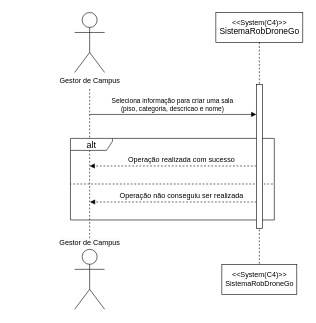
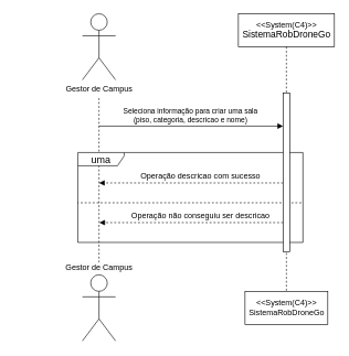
  <mxCell id="0" />
  <mxCell id="1" parent="0" />
  <mxCell id="2" value="&amp;lt;&amp;lt;System(C4)&amp;gt;&amp;gt;&lt;br style=&quot;border-color: var(--border-color);&quot;&gt;&lt;font style=&quot;font-size: 14px;&quot;&gt;SistemaRobDroneGo&lt;/font&gt;" style="shape=umlLifeline;perimeter=lifelinePerimeter;whiteSpace=wrap;html=1;container=1;dropTarget=0;collapsible=0;recursiveResize=0;outlineConnect=0;portConstraint=eastwest;newEdgeStyle={&quot;curved&quot;:0,&quot;rounded&quot;:0};size=50;" vertex="1" parent="1"><mxGeometry x="359.5" y="20" width="145" height="420" as="geometry" /></mxCell>
  <mxCell id="3" value="&amp;lt;&amp;lt;System(C4)&amp;gt;&amp;gt;&lt;br style=&quot;border-color: var(--border-color);&quot;&gt;SistemaRobDroneGo" style="shape=umlLifeline;perimeter=lifelinePerimeter;whiteSpace=wrap;html=1;container=1;dropTarget=0;collapsible=0;recursiveResize=0;outlineConnect=0;portConstraint=eastwest;newEdgeStyle={&quot;curved&quot;:0,&quot;rounded&quot;:0};size=60;" vertex="1" parent="1"><mxGeometry x="369.5" y="440" width="125" height="50" as="geometry" /></mxCell>
  <mxCell id="4" value="Gestor de Campus" style="shape=umlActor;verticalLabelPosition=bottom;verticalAlign=top;html=1;outlineConnect=0;" vertex="1" parent="1"><mxGeometry x="124" y="20" width="50" height="100" as="geometry" /></mxCell>
  <mxCell id="5" value="" style="line;strokeWidth=1;dashed=1;labelPosition=center;verticalLabelPosition=bottom;align=left;verticalAlign=top;spacingLeft=20;spacingTop=15;html=1;whiteSpace=wrap;rotation=-90;" vertex="1" parent="1"><mxGeometry x="20.25" y="268.75" width="257.5" height="10" as="geometry" /></mxCell>
  <mxCell id="6" value="Actor" style="shape=umlActor;verticalLabelPosition=bottom;verticalAlign=top;html=1;outlineConnect=0;textOpacity=0;" vertex="1" parent="1"><mxGeometry x="124" y="415" width="50" height="100" as="geometry" /></mxCell>
- <mxCell id="7" value="&lt;font style=&quot;font-size: 15px;&quot;&gt;alt&lt;/font&gt;" style="shape=umlFrame;whiteSpace=wrap;html=1;pointerEvents=0;recursiveResize=0;container=1;collapsible=0;width=70;align=center;height=20;" vertex="1" parent="1"><mxGeometry x="117" y="230" width="340" height="136" as="geometry" /></mxCell>
+ <mxCell id="7" value="&lt;font style=&quot;font-size: 15px;&quot;&gt;uma&lt;/font&gt;" style="shape=umlFrame;whiteSpace=wrap;html=1;pointerEvents=0;recursiveResize=0;container=1;collapsible=0;width=70;align=center;height=20;" vertex="1" parent="1"><mxGeometry x="117" y="230" width="340" height="136" as="geometry" /></mxCell>
  <mxCell id="8" value="" style="html=1;verticalAlign=bottom;labelBackgroundColor=none;endArrow=block;endFill=1;dashed=1;rounded=0;" edge="1" parent="7" source="14"><mxGeometry width="160" relative="1" as="geometry"><mxPoint x="308" y="106" as="sourcePoint" /><mxPoint x="32.5" y="106" as="targetPoint" /></mxGeometry></mxCell>
- <mxCell id="9" value="Operação não conseguiu ser realizada" style="text;html=1;align=center;verticalAlign=middle;resizable=0;points=[];autosize=1;strokeColor=none;fillColor=none;" vertex="1" parent="7"><mxGeometry x="70" y="81" width="230" height="30" as="geometry" /></mxCell>
- <mxCell id="10" value="Operação realizada com sucesso" style="text;html=1;align=center;verticalAlign=middle;resizable=0;points=[];autosize=1;strokeColor=none;fillColor=none;" vertex="1" parent="7"><mxGeometry x="85" y="21" width="200" height="30" as="geometry" /></mxCell>
+ <mxCell id="9" value="Operação não conseguiu ser descricao" style="text;html=1;align=center;verticalAlign=middle;resizable=0;points=[];autosize=1;strokeColor=none;fillColor=none;" vertex="1" parent="7"><mxGeometry x="70" y="81" width="230" height="30" as="geometry" /></mxCell>
+ <mxCell id="10" value="Operação descricao com sucesso" style="text;html=1;align=center;verticalAlign=middle;resizable=0;points=[];autosize=1;strokeColor=none;fillColor=none;" vertex="1" parent="7"><mxGeometry x="85" y="21" width="200" height="30" as="geometry" /></mxCell>
  <mxCell id="11" value="" style="html=1;verticalAlign=bottom;labelBackgroundColor=none;endArrow=block;endFill=1;dashed=1;rounded=0;" edge="1" parent="7" source="14"><mxGeometry width="160" relative="1" as="geometry"><mxPoint x="310" y="45.58" as="sourcePoint" /><mxPoint x="32" y="46" as="targetPoint" /></mxGeometry></mxCell>
  <mxCell id="12" value="" style="line;strokeWidth=1;dashed=1;labelPosition=center;verticalLabelPosition=bottom;align=left;verticalAlign=top;spacingLeft=20;spacingTop=15;html=1;whiteSpace=wrap;rotation=-180;" vertex="1" parent="7"><mxGeometry y="71" width="337.5" height="10" as="geometry" /></mxCell>
  <mxCell id="13" value="Seleciona informação para criar uma sala &lt;br&gt;(piso, categoria, descricao e nome)" style="html=1;verticalAlign=bottom;endArrow=block;curved=0;rounded=0;" edge="1" parent="1" target="14"><mxGeometry x="-0.007" width="80" relative="1" as="geometry"><mxPoint x="149" y="190" as="sourcePoint" /><mxPoint x="229" y="190" as="targetPoint" /><mxPoint as="offset" /></mxGeometry></mxCell>
  <mxCell id="14" value="" style="html=1;points=[[0,0,0,0,5],[0,1,0,0,-5],[1,0,0,0,5],[1,1,0,0,-5]];perimeter=orthogonalPerimeter;outlineConnect=0;targetShapes=umlLifeline;portConstraint=eastwest;newEdgeStyle={&quot;curved&quot;:0,&quot;rounded&quot;:0};" vertex="1" parent="1"><mxGeometry x="427" y="140" width="10" height="240" as="geometry" /></mxCell>
  <mxCell id="15" value="&lt;span style=&quot;color: rgb(0, 0, 0); font-family: Helvetica; font-size: 12px; font-style: normal; font-variant-ligatures: normal; font-variant-caps: normal; font-weight: 400; letter-spacing: normal; orphans: 2; text-align: center; text-indent: 0px; text-transform: none; widows: 2; word-spacing: 0px; -webkit-text-stroke-width: 0px; background-color: rgb(251, 251, 251); text-decoration-thickness: initial; text-decoration-style: initial; text-decoration-color: initial; float: none; display: inline !important;&quot;&gt;Gestor de Campus&lt;/span&gt;" style="text;whiteSpace=wrap;html=1;" vertex="1" parent="1"><mxGeometry x="97" y="390" width="130" height="40" as="geometry" /></mxCell>
